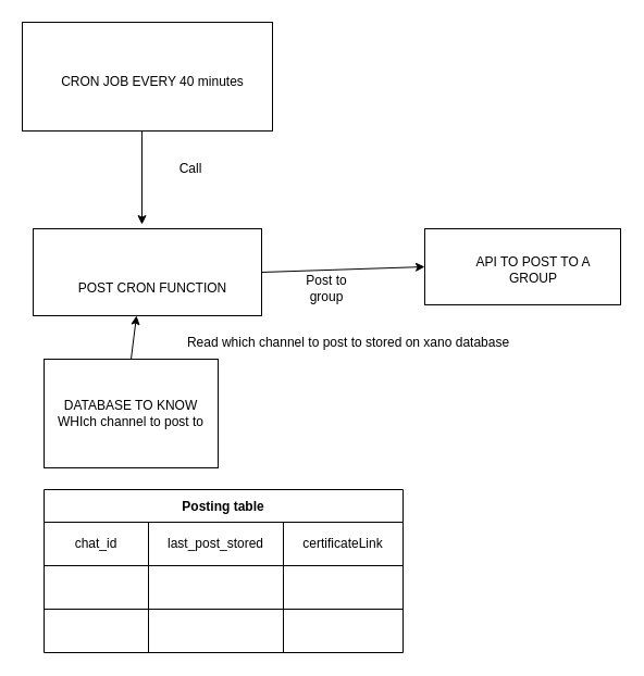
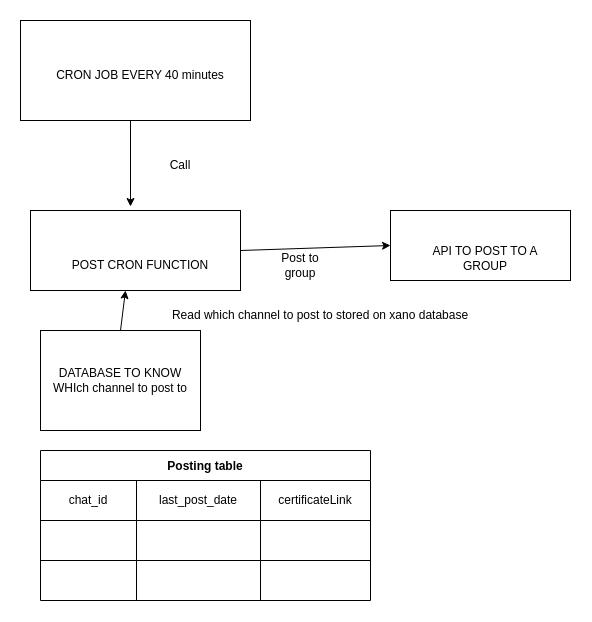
  <mxCell id="0" />
  <mxCell id="1" parent="0" />
  <mxCell id="2" value="" style="rounded=0;whiteSpace=wrap;html=1;" parent="1" vertex="1"><mxGeometry x="20" y="20" width="230" height="100" as="geometry" /></mxCell>
  <mxCell id="3" value="" style="rounded=0;whiteSpace=wrap;html=1;" parent="1" vertex="1"><mxGeometry x="30" y="210" width="210" height="80" as="geometry" /></mxCell>
  <mxCell id="4" value="" style="rounded=0;whiteSpace=wrap;html=1;" parent="1" vertex="1"><mxGeometry x="40" y="330" width="160" height="100" as="geometry" /></mxCell>
  <mxCell id="5" value="" style="rounded=0;whiteSpace=wrap;html=1;" parent="1" vertex="1"><mxGeometry x="390" y="210" width="180" height="70" as="geometry" /></mxCell>
  <mxCell id="6" value="CRON JOB EVERY 40 minutes" style="text;html=1;strokeColor=none;fillColor=none;align=center;verticalAlign=middle;whiteSpace=wrap;rounded=0;" parent="1" vertex="1"><mxGeometry x="40" y="40" width="200" height="70" as="geometry" /></mxCell>
  <mxCell id="7" value="POST CRON FUNCTION" style="text;html=1;strokeColor=none;fillColor=none;align=center;verticalAlign=middle;whiteSpace=wrap;rounded=0;" parent="1" vertex="1"><mxGeometry x="60" y="250" width="160" height="30" as="geometry" /></mxCell>
- <mxCell id="8" value="API TO POST TO A GROUP" style="text;html=1;strokeColor=none;fillColor=none;align=center;verticalAlign=middle;whiteSpace=wrap;rounded=0;" parent="1" vertex="1"><mxGeometry x="430" y="230" width="120" height="35" as="geometry" /></mxCell>
+ <mxCell id="8" value="API TO POST TO A GROUP" style="text;html=1;strokeColor=none;fillColor=none;align=center;verticalAlign=middle;whiteSpace=wrap;rounded=0;" parent="1" vertex="1"><mxGeometry x="425" y="240" width="120" height="35" as="geometry" /></mxCell>
  <mxCell id="9" value="DATABASE TO KNOW WHIch channel to post to" style="text;html=1;strokeColor=none;fillColor=none;align=center;verticalAlign=middle;whiteSpace=wrap;rounded=0;" parent="1" vertex="1"><mxGeometry x="40" y="330" width="160" height="100" as="geometry" /></mxCell>
  <mxCell id="10" value="" style="endArrow=classic;html=1;rounded=0;exitX=1;exitY=0.5;exitDx=0;exitDy=0;entryX=0;entryY=0.5;entryDx=0;entryDy=0;" parent="1" source="3" target="5" edge="1"><mxGeometry width="50" height="50" relative="1" as="geometry"><mxPoint x="330" y="190" as="sourcePoint" /><mxPoint x="380" y="140" as="targetPoint" /><Array as="points" /></mxGeometry></mxCell>
  <mxCell id="11" value="" style="endArrow=classic;html=1;rounded=0;" parent="1" edge="1"><mxGeometry width="50" height="50" relative="1" as="geometry"><mxPoint x="130" y="120" as="sourcePoint" /><mxPoint x="130" y="206" as="targetPoint" /><Array as="points"><mxPoint x="130" y="120" /></Array></mxGeometry></mxCell>
  <mxCell id="12" value="" style="endArrow=classic;html=1;rounded=0;exitX=0.5;exitY=0;exitDx=0;exitDy=0;" parent="1" edge="1" source="9"><mxGeometry width="50" height="50" relative="1" as="geometry"><mxPoint x="130" y="340" as="sourcePoint" /><mxPoint x="125" y="290" as="targetPoint" /><Array as="points" /></mxGeometry></mxCell>
- <mxCell id="13" value="Call" style="text;html=1;strokeColor=none;fillColor=none;align=center;verticalAlign=middle;whiteSpace=wrap;rounded=0;" parent="1" vertex="1"><mxGeometry x="145" y="140" width="60" height="30" as="geometry" /></mxCell>
+ <mxCell id="13" value="Call" style="text;html=1;strokeColor=none;fillColor=none;align=center;verticalAlign=middle;whiteSpace=wrap;rounded=0;" parent="1" vertex="1"><mxGeometry x="150" y="150" width="60" height="30" as="geometry" /></mxCell>
  <mxCell id="14" value="Post to group" style="text;html=1;strokeColor=none;fillColor=none;align=center;verticalAlign=middle;whiteSpace=wrap;rounded=0;" parent="1" vertex="1"><mxGeometry x="270" y="250" width="60" height="30" as="geometry" /></mxCell>
  <mxCell id="15" value="Read which channel to post to stored on xano database" style="text;html=1;strokeColor=none;fillColor=none;align=center;verticalAlign=middle;whiteSpace=wrap;rounded=0;" parent="1" vertex="1"><mxGeometry x="110" y="300" width="420" height="30" as="geometry" /></mxCell>
  <mxCell id="16" value="Posting table" style="shape=table;startSize=30;container=1;collapsible=0;childLayout=tableLayout;fontStyle=1;align=center;" vertex="1" parent="1"><mxGeometry x="40" y="450" width="330" height="150" as="geometry" /></mxCell>
  <mxCell id="17" value="" style="shape=tableRow;horizontal=0;startSize=0;swimlaneHead=0;swimlaneBody=0;top=0;left=0;bottom=0;right=0;collapsible=0;dropTarget=0;fillColor=none;points=[[0,0.5],[1,0.5]];portConstraint=eastwest;" vertex="1" parent="16"><mxGeometry y="30" width="330" height="40" as="geometry" /></mxCell>
  <mxCell id="18" value="chat_id" style="shape=partialRectangle;html=1;whiteSpace=wrap;connectable=0;fillColor=none;top=0;left=0;bottom=0;right=0;overflow=hidden;" vertex="1" parent="17"><mxGeometry width="96" height="40" as="geometry"><mxRectangle width="96" height="40" as="alternateBounds" /></mxGeometry></mxCell>
- <mxCell id="19" value="last_post_stored" style="shape=partialRectangle;html=1;whiteSpace=wrap;connectable=0;fillColor=none;top=0;left=0;bottom=0;right=0;overflow=hidden;" vertex="1" parent="17"><mxGeometry x="96" width="124" height="40" as="geometry"><mxRectangle width="124" height="40" as="alternateBounds" /></mxGeometry></mxCell>
+ <mxCell id="19" value="last_post_date" style="shape=partialRectangle;html=1;whiteSpace=wrap;connectable=0;fillColor=none;top=0;left=0;bottom=0;right=0;overflow=hidden;" vertex="1" parent="17"><mxGeometry x="96" width="124" height="40" as="geometry"><mxRectangle width="124" height="40" as="alternateBounds" /></mxGeometry></mxCell>
  <mxCell id="20" value="certificateLink" style="shape=partialRectangle;html=1;whiteSpace=wrap;connectable=0;fillColor=none;top=0;left=0;bottom=0;right=0;overflow=hidden;" vertex="1" parent="17"><mxGeometry x="220" width="110" height="40" as="geometry"><mxRectangle width="110" height="40" as="alternateBounds" /></mxGeometry></mxCell>
  <mxCell id="21" value="" style="shape=tableRow;horizontal=0;startSize=0;swimlaneHead=0;swimlaneBody=0;top=0;left=0;bottom=0;right=0;collapsible=0;dropTarget=0;fillColor=none;points=[[0,0.5],[1,0.5]];portConstraint=eastwest;" vertex="1" parent="16"><mxGeometry y="70" width="330" height="40" as="geometry" /></mxCell>
  <mxCell id="22" value="" style="shape=partialRectangle;html=1;whiteSpace=wrap;connectable=0;fillColor=none;top=0;left=0;bottom=0;right=0;overflow=hidden;" vertex="1" parent="21"><mxGeometry width="96" height="40" as="geometry"><mxRectangle width="96" height="40" as="alternateBounds" /></mxGeometry></mxCell>
  <mxCell id="23" value="" style="shape=partialRectangle;html=1;whiteSpace=wrap;connectable=0;fillColor=none;top=0;left=0;bottom=0;right=0;overflow=hidden;" vertex="1" parent="21"><mxGeometry x="96" width="124" height="40" as="geometry"><mxRectangle width="124" height="40" as="alternateBounds" /></mxGeometry></mxCell>
  <mxCell id="24" value="" style="shape=partialRectangle;html=1;whiteSpace=wrap;connectable=0;fillColor=none;top=0;left=0;bottom=0;right=0;overflow=hidden;" vertex="1" parent="21"><mxGeometry x="220" width="110" height="40" as="geometry"><mxRectangle width="110" height="40" as="alternateBounds" /></mxGeometry></mxCell>
  <mxCell id="25" value="" style="shape=tableRow;horizontal=0;startSize=0;swimlaneHead=0;swimlaneBody=0;top=0;left=0;bottom=0;right=0;collapsible=0;dropTarget=0;fillColor=none;points=[[0,0.5],[1,0.5]];portConstraint=eastwest;" vertex="1" parent="16"><mxGeometry y="110" width="330" height="40" as="geometry" /></mxCell>
  <mxCell id="26" value="" style="shape=partialRectangle;html=1;whiteSpace=wrap;connectable=0;fillColor=none;top=0;left=0;bottom=0;right=0;overflow=hidden;" vertex="1" parent="25"><mxGeometry width="96" height="40" as="geometry"><mxRectangle width="96" height="40" as="alternateBounds" /></mxGeometry></mxCell>
  <mxCell id="27" value="" style="shape=partialRectangle;html=1;whiteSpace=wrap;connectable=0;fillColor=none;top=0;left=0;bottom=0;right=0;overflow=hidden;" vertex="1" parent="25"><mxGeometry x="96" width="124" height="40" as="geometry"><mxRectangle width="124" height="40" as="alternateBounds" /></mxGeometry></mxCell>
  <mxCell id="28" value="" style="shape=partialRectangle;html=1;whiteSpace=wrap;connectable=0;fillColor=none;top=0;left=0;bottom=0;right=0;overflow=hidden;" vertex="1" parent="25"><mxGeometry x="220" width="110" height="40" as="geometry"><mxRectangle width="110" height="40" as="alternateBounds" /></mxGeometry></mxCell>
